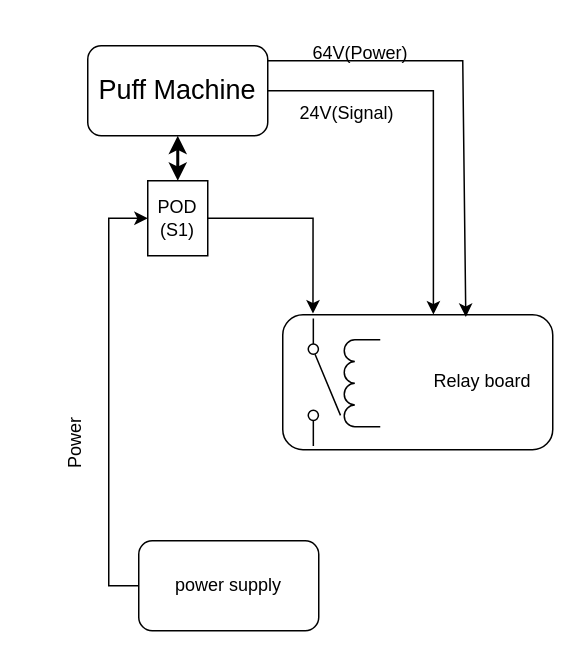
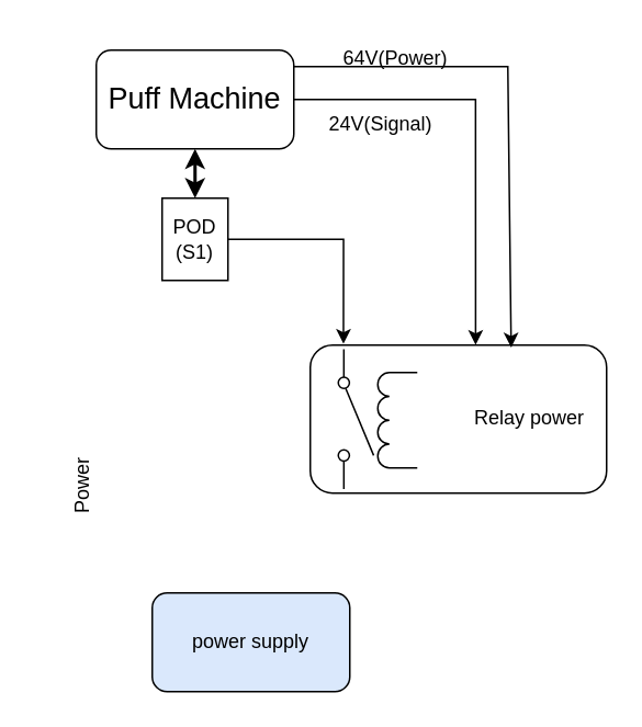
  <mxCell id="0" />
  <mxCell id="1" parent="0" />
  <mxCell id="2" value="&lt;font style=&quot;font-size: 18px;&quot;&gt;Puff Machine&lt;/font&gt;" style="rounded=1;whiteSpace=wrap;html=1;" vertex="1" parent="1"><mxGeometry x="58" y="30" width="120" height="60" as="geometry" /></mxCell>
  <mxCell id="3" value="POD&lt;div&gt;(S1)&lt;/div&gt;" style="whiteSpace=wrap;html=1;rounded=0;" vertex="1" parent="1"><mxGeometry x="98" y="120" width="40" height="50" as="geometry" /></mxCell>
  <mxCell id="4" value="" style="endArrow=classic;startArrow=classic;html=1;rounded=0;exitX=0.5;exitY=0;exitDx=0;exitDy=0;entryX=0.5;entryY=1;entryDx=0;entryDy=0;strokeWidth=2;" edge="1" parent="1" source="3" target="2"><mxGeometry width="50" height="50" relative="1" as="geometry"><mxPoint x="178" y="40" as="sourcePoint" /><mxPoint x="228" y="-10" as="targetPoint" /></mxGeometry></mxCell>
- <mxCell id="5" value="&amp;nbsp; &amp;nbsp; &amp;nbsp; &amp;nbsp; &amp;nbsp; &amp;nbsp; &amp;nbsp; &amp;nbsp; &amp;nbsp; &amp;nbsp; &amp;nbsp; &amp;nbsp; &amp;nbsp; Relay board" style="rounded=1;whiteSpace=wrap;html=1;" vertex="1" parent="1"><mxGeometry x="188" y="209.32" width="180" height="90" as="geometry" /></mxCell>
+ <mxCell id="5" value="&amp;nbsp; &amp;nbsp; &amp;nbsp; &amp;nbsp; &amp;nbsp; &amp;nbsp; &amp;nbsp; &amp;nbsp; &amp;nbsp; &amp;nbsp; &amp;nbsp; &amp;nbsp; &amp;nbsp; Relay power" style="rounded=1;whiteSpace=wrap;html=1;" vertex="1" parent="1"><mxGeometry x="188" y="209.32" width="180" height="90" as="geometry" /></mxCell>
  <mxCell id="6" value="" style="endArrow=classic;html=1;rounded=0;exitX=1;exitY=0.5;exitDx=0;exitDy=0;entryX=0.678;entryY=0.016;entryDx=0;entryDy=0;entryPerimeter=0;" edge="1" parent="1" target="5"><mxGeometry width="50" height="50" relative="1" as="geometry"><mxPoint x="178" y="40" as="sourcePoint" /><mxPoint x="308" y="190" as="targetPoint" /><Array as="points"><mxPoint x="248" y="40" /><mxPoint x="308" y="40" /></Array></mxGeometry></mxCell>
  <mxCell id="7" value="64V(Power)" style="text;html=1;align=center;verticalAlign=middle;whiteSpace=wrap;rounded=0;" vertex="1" parent="1"><mxGeometry x="210" y="20" width="60" height="30" as="geometry" /></mxCell>
  <mxCell id="8" value="" style="html=1;shape=mxgraph.electrical.electro-mechanical.singleSwitch;aspect=fixed;elSwitchState=off;rotation=90;" vertex="1" parent="1"><mxGeometry x="172.71" y="243" width="84.93" height="22.64" as="geometry" /></mxCell>
  <mxCell id="9" value="" style="pointerEvents=1;verticalLabelPosition=bottom;shadow=0;dashed=0;align=center;html=1;verticalAlign=top;shape=mxgraph.electrical.inductors.inductor;rotation=-90;" vertex="1" parent="1"><mxGeometry x="212" y="243" width="58" height="24" as="geometry" /></mxCell>
  <mxCell id="10" style="edgeStyle=orthogonalEdgeStyle;rounded=0;orthogonalLoop=1;jettySize=auto;html=1;entryX=0.112;entryY=-0.009;entryDx=0;entryDy=0;entryPerimeter=0;" edge="1" parent="1" source="3" target="5"><mxGeometry relative="1" as="geometry" /></mxCell>
- <mxCell id="11" style="edgeStyle=orthogonalEdgeStyle;rounded=0;orthogonalLoop=1;jettySize=auto;html=1;entryX=0;entryY=0.5;entryDx=0;entryDy=0;" edge="1" parent="1" source="12" target="3"><mxGeometry relative="1" as="geometry"><Array as="points"><mxPoint x="72" y="390" /><mxPoint x="72" y="145" /></Array></mxGeometry></mxCell>
- <mxCell id="12" value="power supply" style="rounded=1;whiteSpace=wrap;html=1;" vertex="1" parent="1"><mxGeometry x="92" y="360" width="120" height="60" as="geometry" /></mxCell>
+ <mxCell id="12" value="power supply" style="rounded=1;whiteSpace=wrap;html=1;fillColor=#dae8fc;" vertex="1" parent="1"><mxGeometry x="92" y="360" width="120" height="60" as="geometry" /></mxCell>
  <mxCell id="13" value="Power" style="text;html=1;align=center;verticalAlign=middle;whiteSpace=wrap;rounded=0;rotation=-90;" vertex="1" parent="1"><mxGeometry x="20" y="280" width="60" height="30" as="geometry" /></mxCell>
  <mxCell id="14" style="edgeStyle=orthogonalEdgeStyle;rounded=0;orthogonalLoop=1;jettySize=auto;html=1;entryX=0.558;entryY=-0.001;entryDx=0;entryDy=0;entryPerimeter=0;" edge="1" parent="1" source="2" target="5"><mxGeometry relative="1" as="geometry" /></mxCell>
  <mxCell id="15" value="24V(Signal)" style="text;html=1;align=center;verticalAlign=middle;whiteSpace=wrap;rounded=0;" vertex="1" parent="1"><mxGeometry x="201" y="60" width="60" height="30" as="geometry" /></mxCell>
